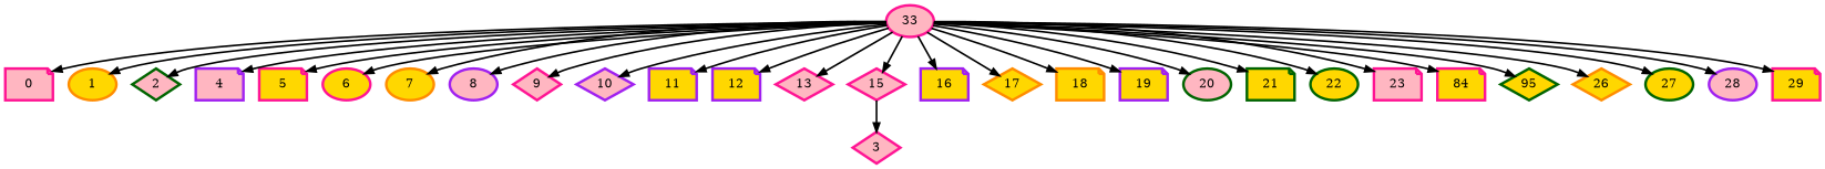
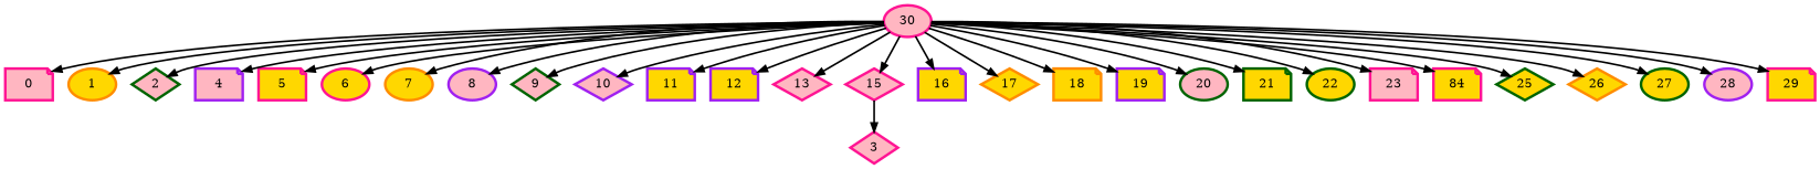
  digraph {
    node [color=deeppink fillcolor=gold penwidth=3 shape=note style=filled]
    edge [penwidth=2]
    n1 [fillcolor=lightpink label=0]
    n2 [color=darkorange label=1 shape=ellipse]
    n3 [color=darkgreen fillcolor=lightpink label=2 shape=diamond]
    n4 [fillcolor=lightpink label=3 shape=diamond]
    n5 [color=purple fillcolor=lightpink label=4]
    n6 [label=5]
    n7 [label=6 shape=ellipse]
    n8 [color=darkorange label=7 shape=ellipse]
    n9 [color=purple fillcolor=lightpink label=8 shape=ellipse]
-   n10 [fillcolor=lightpink label=9 shape=diamond]
+   n10 [color=darkgreen fillcolor=lightpink label=9 shape=diamond]
    n11 [color=purple fillcolor=lightpink label=10 shape=diamond]
    n12 [color=purple label=11]
    n13 [color=purple label=12]
    n14 [fillcolor=lightpink label=13 shape=diamond]
    n15 [fillcolor=lightpink label=15 shape=diamond]
    n16 [color=purple label=16]
    n17 [color=darkorange label=17 shape=diamond]
    n18 [color=darkorange label=18]
    n19 [color=purple label=19]
    n20 [color=darkgreen fillcolor=lightpink label=20 shape=ellipse]
    n21 [color=darkgreen label=21]
    n22 [color=darkgreen label=22 shape=ellipse]
    n23 [fillcolor=lightpink label=23]
    n24 [label=84]
-   n25 [color=darkgreen label=95 shape=diamond]
+   n25 [color=darkgreen label=25 shape=diamond]
    n26 [color=darkorange label=26 shape=diamond]
    n27 [color=darkgreen label=27 shape=ellipse]
    n28 [color=purple fillcolor=lightpink label=28 shape=ellipse]
    n29 [label=29]
-   n30 [fillcolor=lightpink label=33 shape=ellipse]
+   n30 [fillcolor=lightpink label=30 shape=ellipse]
    n15 -> n4
    n30 -> n1
    n30 -> n2
    n30 -> n3
    n30 -> n5
    n30 -> n6
    n30 -> n7
    n30 -> n8
    n30 -> n9
    n30 -> n10
    n30 -> n11
    n30 -> n12
    n30 -> n13
    n30 -> n14
    n30 -> n15
    n30 -> n16
    n30 -> n17
    n30 -> n18
    n30 -> n19
    n30 -> n20
    n30 -> n21
    n30 -> n22
    n30 -> n23
    n30 -> n24
    n30 -> n25
    n30 -> n26
    n30 -> n27
    n30 -> n28
    n30 -> n29
  }
